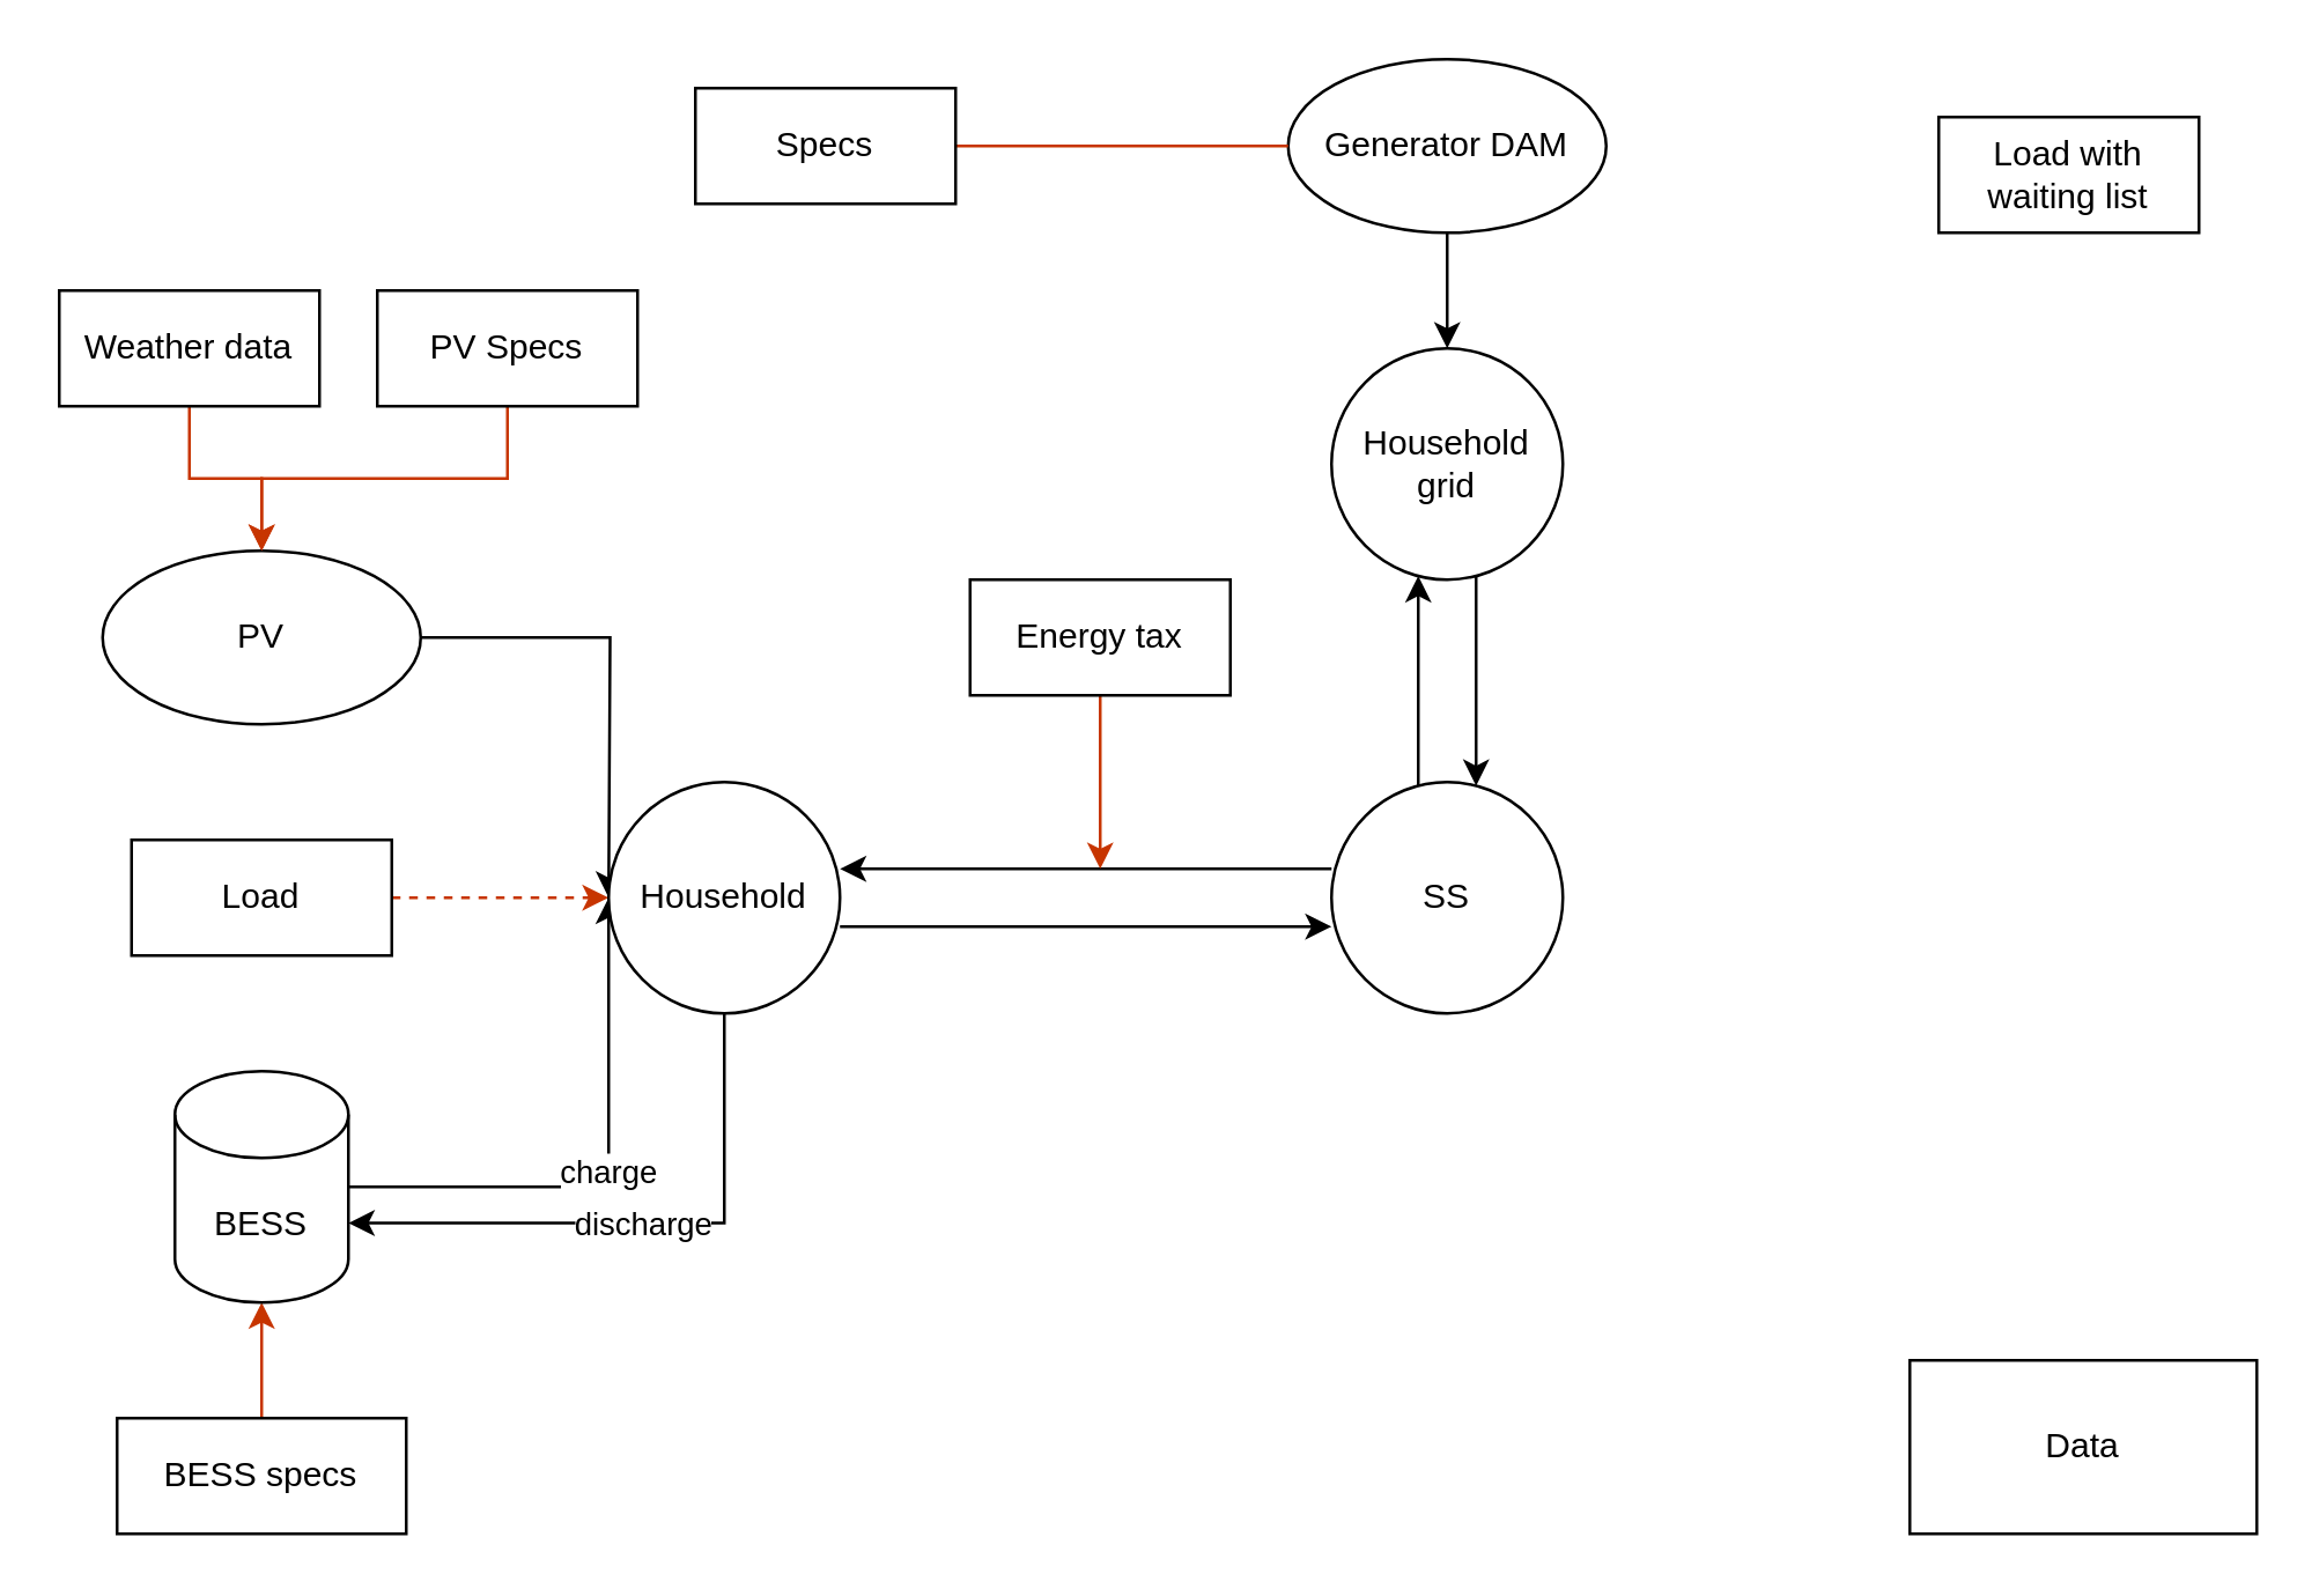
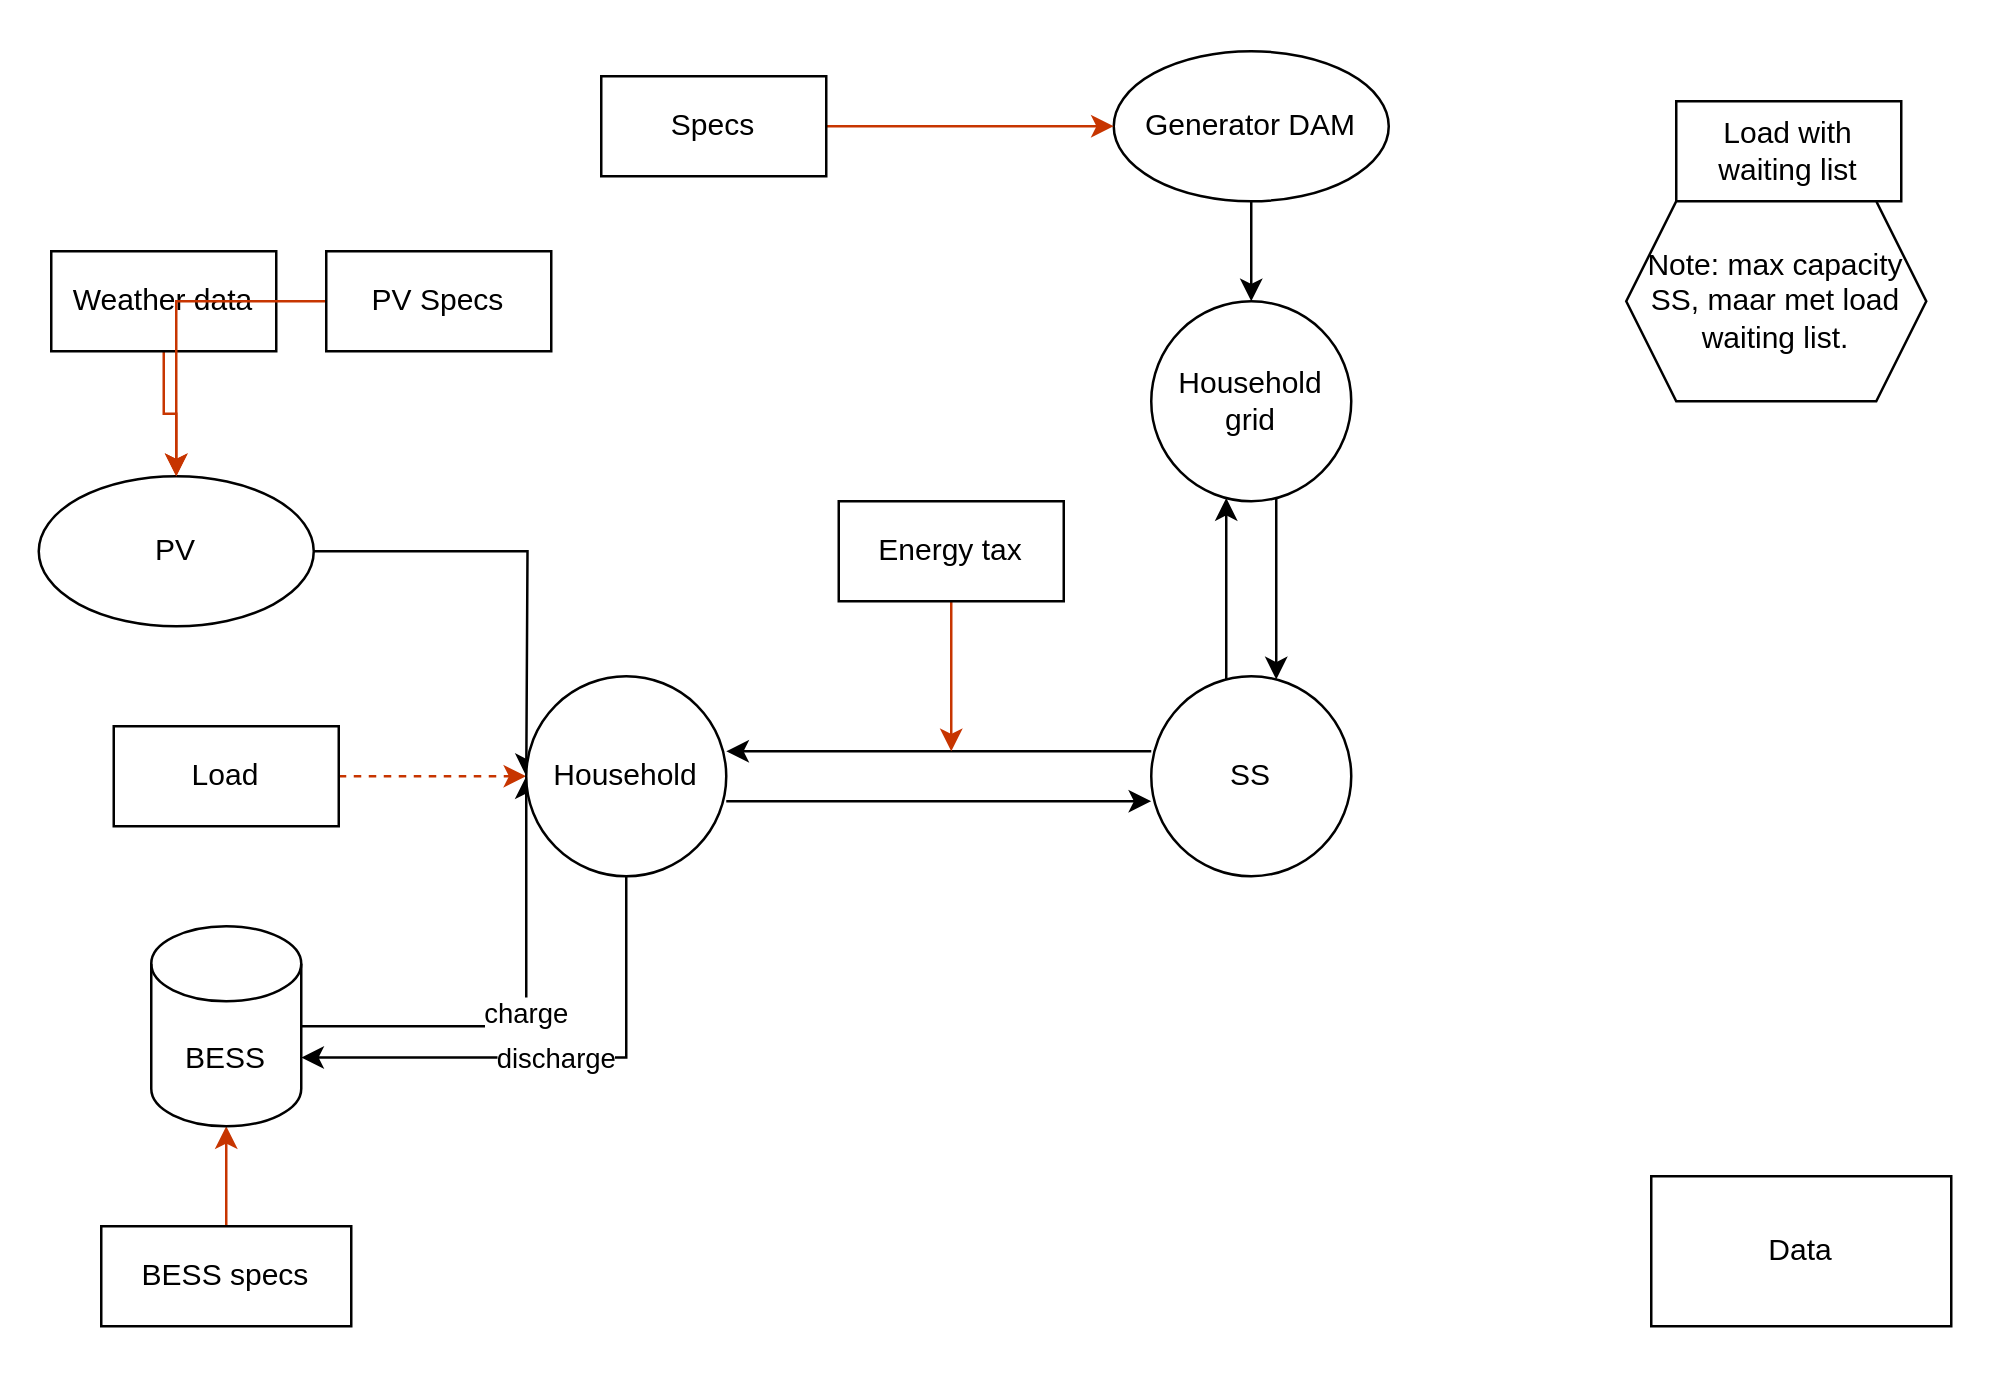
  <mxCell id="0" />
  <mxCell id="1" parent="0" />
  <mxCell id="2" value="" style="edgeStyle=orthogonalEdgeStyle;rounded=0;orthogonalLoop=1;jettySize=auto;html=1;fillColor=#fa6800;strokeColor=#C73500;" parent="1" source="11" target="4" edge="1"><mxGeometry relative="1" as="geometry" /></mxCell>
  <mxCell id="3" value="charge" style="edgeStyle=orthogonalEdgeStyle;rounded=0;orthogonalLoop=1;jettySize=auto;html=1;entryX=0;entryY=0.5;entryDx=0;entryDy=0;" edge="1" parent="1" source="4" target="27"><mxGeometry relative="1" as="geometry"><Array as="points"><mxPoint x="210" y="410" /></Array></mxGeometry></mxCell>
  <mxCell id="4" value="BESS" style="shape=cylinder3;whiteSpace=wrap;html=1;boundedLbl=1;backgroundOutline=1;size=15;" parent="1" vertex="1"><mxGeometry x="60" y="370" width="60" height="80" as="geometry" /></mxCell>
  <mxCell id="5" value="" style="edgeStyle=orthogonalEdgeStyle;rounded=0;orthogonalLoop=1;jettySize=auto;html=1;" edge="1" parent="1" source="7" target="25"><mxGeometry relative="1" as="geometry"><Array as="points"><mxPoint x="490" y="240" /><mxPoint x="490" y="240" /></Array></mxGeometry></mxCell>
  <mxCell id="6" style="edgeStyle=orthogonalEdgeStyle;rounded=0;orthogonalLoop=1;jettySize=auto;html=1;entryX=1;entryY=0.5;entryDx=0;entryDy=0;" edge="1" parent="1"><mxGeometry relative="1" as="geometry"><mxPoint x="290" y="320" as="sourcePoint" /><mxPoint x="460" y="320" as="targetPoint" /></mxGeometry></mxCell>
  <mxCell id="7" value="SS" style="ellipse;whiteSpace=wrap;html=1;aspect=fixed;" parent="1" vertex="1"><mxGeometry x="460" y="270" width="80" height="80" as="geometry" /></mxCell>
  <mxCell id="8" style="edgeStyle=orthogonalEdgeStyle;rounded=0;orthogonalLoop=1;jettySize=auto;html=1;entryX=0;entryY=0.5;entryDx=0;entryDy=0;fillColor=#fa6800;strokeColor=#C73500;dashed=1;" edge="1" parent="1" source="9" target="27"><mxGeometry relative="1" as="geometry" /></mxCell>
  <mxCell id="9" value="Load" style="whiteSpace=wrap;html=1;" parent="1" vertex="1"><mxGeometry x="45" y="290" width="90" height="40" as="geometry" /></mxCell>
  <mxCell id="10" value="Data" style="rounded=0;whiteSpace=wrap;html=1;" parent="1" vertex="1"><mxGeometry x="660" y="470" width="120" height="60" as="geometry" /></mxCell>
  <mxCell id="11" value="BESS specs" style="whiteSpace=wrap;html=1;" parent="1" vertex="1"><mxGeometry x="40" y="490" width="100" height="40" as="geometry" /></mxCell>
  <mxCell id="12" value="" style="edgeStyle=orthogonalEdgeStyle;rounded=0;orthogonalLoop=1;jettySize=auto;html=1;" edge="1" parent="1" source="13" target="25"><mxGeometry relative="1" as="geometry" /></mxCell>
  <mxCell id="13" value="Generator DAM" style="ellipse;whiteSpace=wrap;html=1;" parent="1" vertex="1"><mxGeometry x="445" y="20" width="110" height="60" as="geometry" /></mxCell>
  <mxCell id="14" style="edgeStyle=orthogonalEdgeStyle;rounded=0;orthogonalLoop=1;jettySize=auto;html=1;" edge="1" parent="1" source="15"><mxGeometry relative="1" as="geometry"><mxPoint x="210" y="310" as="targetPoint" /></mxGeometry></mxCell>
- <mxCell id="15" value="PV" style="ellipse;whiteSpace=wrap;html=1;" parent="1" vertex="1"><mxGeometry x="35" y="190" width="110" height="60" as="geometry" /></mxCell>
+ <mxCell id="15" value="PV" style="ellipse;whiteSpace=wrap;html=1;" parent="1" vertex="1"><mxGeometry x="15" y="190" width="110" height="60" as="geometry" /></mxCell>
  <mxCell id="16" value="" style="edgeStyle=orthogonalEdgeStyle;rounded=0;orthogonalLoop=1;jettySize=auto;html=1;fillColor=#fa6800;strokeColor=#C73500;" edge="1" parent="1" source="17" target="15"><mxGeometry relative="1" as="geometry" /></mxCell>
  <mxCell id="17" value="Weather data" style="whiteSpace=wrap;html=1;" parent="1" vertex="1"><mxGeometry x="20" y="100" width="90" height="40" as="geometry" /></mxCell>
  <mxCell id="18" style="edgeStyle=orthogonalEdgeStyle;rounded=0;orthogonalLoop=1;jettySize=auto;html=1;entryX=0.5;entryY=0;entryDx=0;entryDy=0;fillColor=#fa6800;strokeColor=#C73500;" edge="1" parent="1" source="19" target="15"><mxGeometry relative="1" as="geometry" /></mxCell>
  <mxCell id="19" value="PV Specs" style="whiteSpace=wrap;html=1;" parent="1" vertex="1"><mxGeometry x="130" y="100" width="90" height="40" as="geometry" /></mxCell>
- <mxCell id="20" value="" style="edgeStyle=orthogonalEdgeStyle;rounded=0;orthogonalLoop=1;jettySize=auto;html=1;fillColor=#fa6800;strokeColor=#C73500;endArrow=none;" edge="1" parent="1" source="21" target="13"><mxGeometry relative="1" as="geometry" /></mxCell>
+ <mxCell id="20" value="" style="edgeStyle=orthogonalEdgeStyle;rounded=0;orthogonalLoop=1;jettySize=auto;html=1;fillColor=#fa6800;strokeColor=#C73500;" edge="1" parent="1" source="21" target="13"><mxGeometry relative="1" as="geometry" /></mxCell>
  <mxCell id="21" value="Specs" style="whiteSpace=wrap;html=1;" parent="1" vertex="1"><mxGeometry x="240" y="30" width="90" height="40" as="geometry" /></mxCell>
  <mxCell id="22" value="Load with waiting list" style="whiteSpace=wrap;html=1;" parent="1" vertex="1"><mxGeometry x="670" width="90" height="40" as="geometry" y="40" /></mxCell>
+ <mxCell id="23" value="Note: max capacity SS, maar met load waiting list." style="shape=hexagon;perimeter=hexagonPerimeter2;whiteSpace=wrap;html=1;fixedSize=1;" parent="1" vertex="1"><mxGeometry x="650" y="80" width="120" height="80" as="geometry" /></mxCell>
  <mxCell id="24" value="" style="edgeStyle=orthogonalEdgeStyle;rounded=0;orthogonalLoop=1;jettySize=auto;html=1;" edge="1" parent="1" source="25" target="7"><mxGeometry relative="1" as="geometry"><Array as="points"><mxPoint x="510" y="240" /><mxPoint x="510" y="240" /></Array></mxGeometry></mxCell>
  <mxCell id="25" value="Household grid" style="ellipse;whiteSpace=wrap;html=1;aspect=fixed;" vertex="1" parent="1"><mxGeometry x="460" y="120" width="80" height="80" as="geometry" /></mxCell>
  <mxCell id="26" style="edgeStyle=orthogonalEdgeStyle;rounded=0;orthogonalLoop=1;jettySize=auto;html=1;entryX=0;entryY=0.5;entryDx=0;entryDy=0;" edge="1" parent="1"><mxGeometry relative="1" as="geometry"><mxPoint x="460" y="300" as="sourcePoint" /><mxPoint x="290" y="300" as="targetPoint" /></mxGeometry></mxCell>
  <mxCell id="27" value="Household" style="ellipse;whiteSpace=wrap;html=1;aspect=fixed;" vertex="1" parent="1"><mxGeometry x="210" y="270" width="80" height="80" as="geometry" /></mxCell>
  <mxCell id="28" style="edgeStyle=orthogonalEdgeStyle;rounded=0;orthogonalLoop=1;jettySize=auto;html=1;fillColor=#fa6800;strokeColor=#C73500;" edge="1" parent="1" source="29"><mxGeometry relative="1" as="geometry"><mxPoint x="380" y="300" as="targetPoint" /></mxGeometry></mxCell>
  <mxCell id="29" value="Energy tax" style="whiteSpace=wrap;html=1;" vertex="1" parent="1"><mxGeometry x="335" y="200" width="90" height="40" as="geometry" /></mxCell>
  <mxCell id="30" value="discharge" style="edgeStyle=orthogonalEdgeStyle;rounded=0;orthogonalLoop=1;jettySize=auto;html=1;exitX=0.5;exitY=1;exitDx=0;exitDy=0;entryX=1;entryY=0;entryDx=0;entryDy=52.5;entryPerimeter=0;" edge="1" parent="1" source="27" target="4"><mxGeometry relative="1" as="geometry" /></mxCell>
